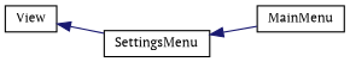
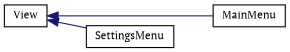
  digraph {
    fontname="PT Serif"
    rankdir=LR
    node [color=black fillcolor=white fontname="PT Serif" fontsize=10 shape=record style=filled]
    edge [color=midnightblue dir=back fontname="PT Serif" fontsize=10 labelfontname=Helvetica labelfontsize=10 style=solid]
    n1 [height=0.2 label=MainMenu width=0.4]
    n2 [height=0.2 label=View width=0.4]
    n3 [height=0.2 label=SettingsMenu width=0.4]
-   n3 -> n1
+   n2 -> n1
    n2 -> n3
  }
